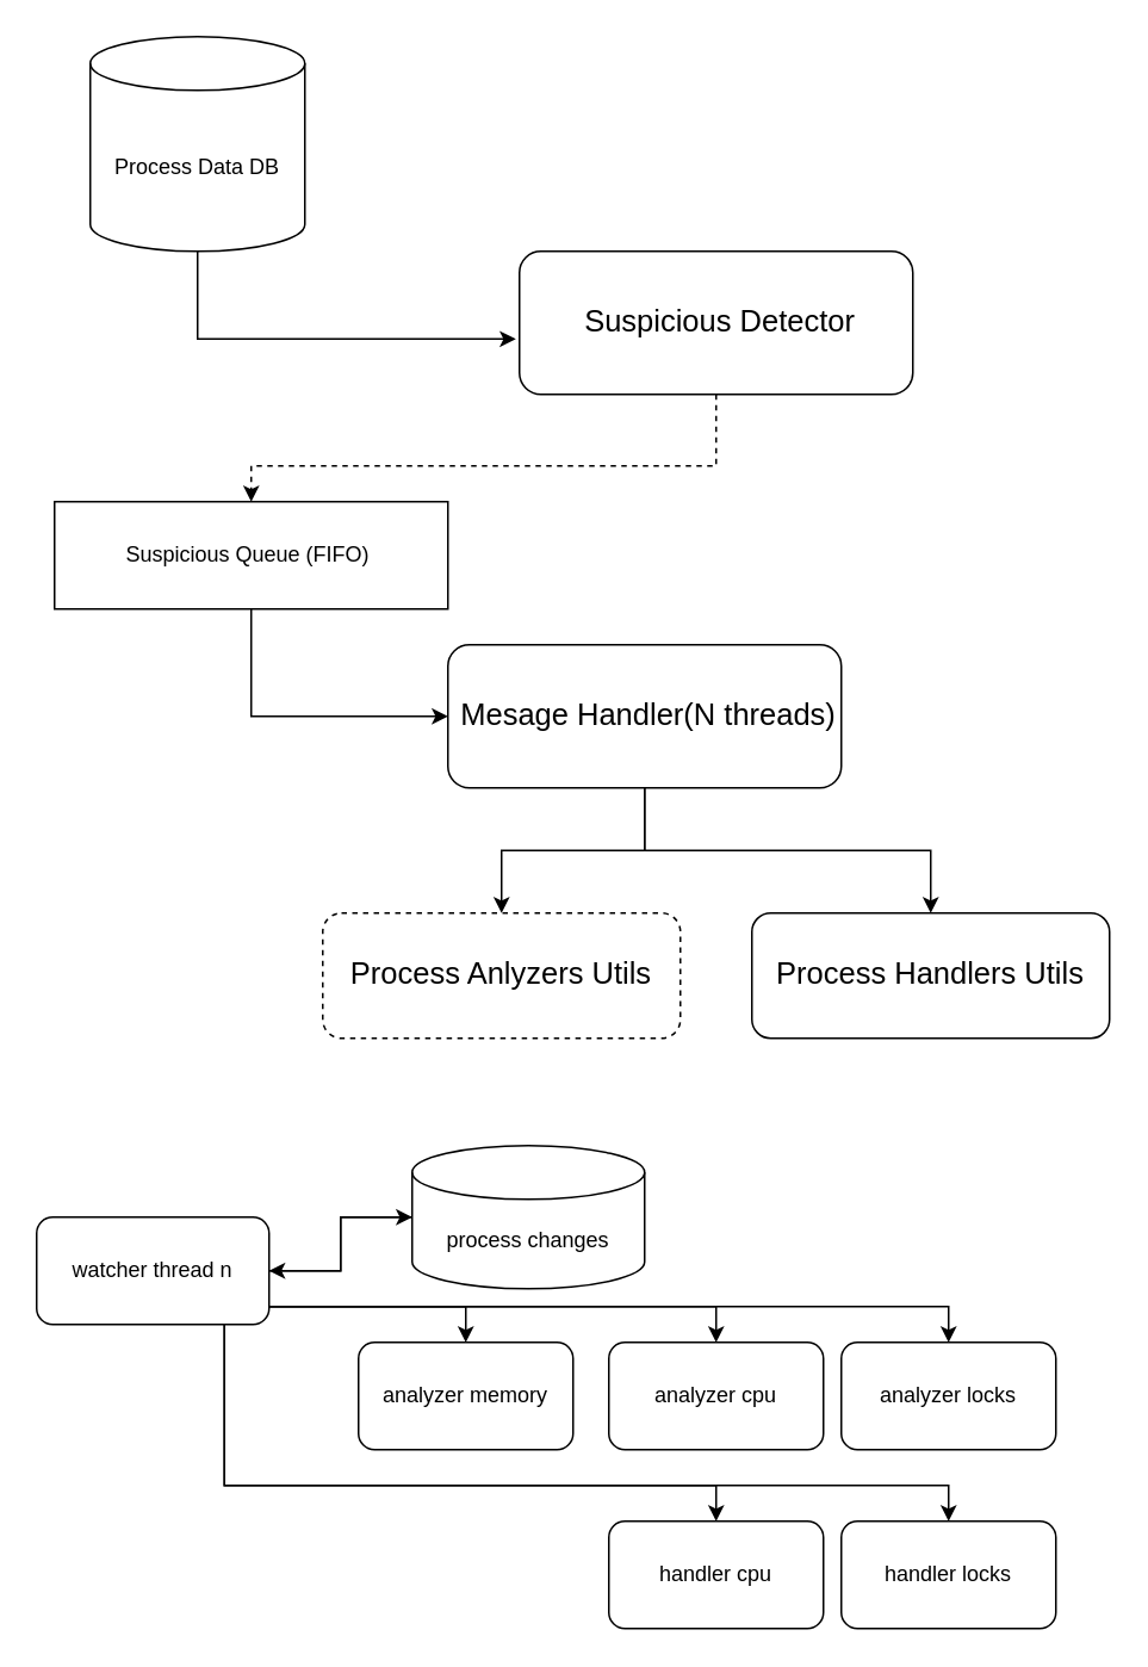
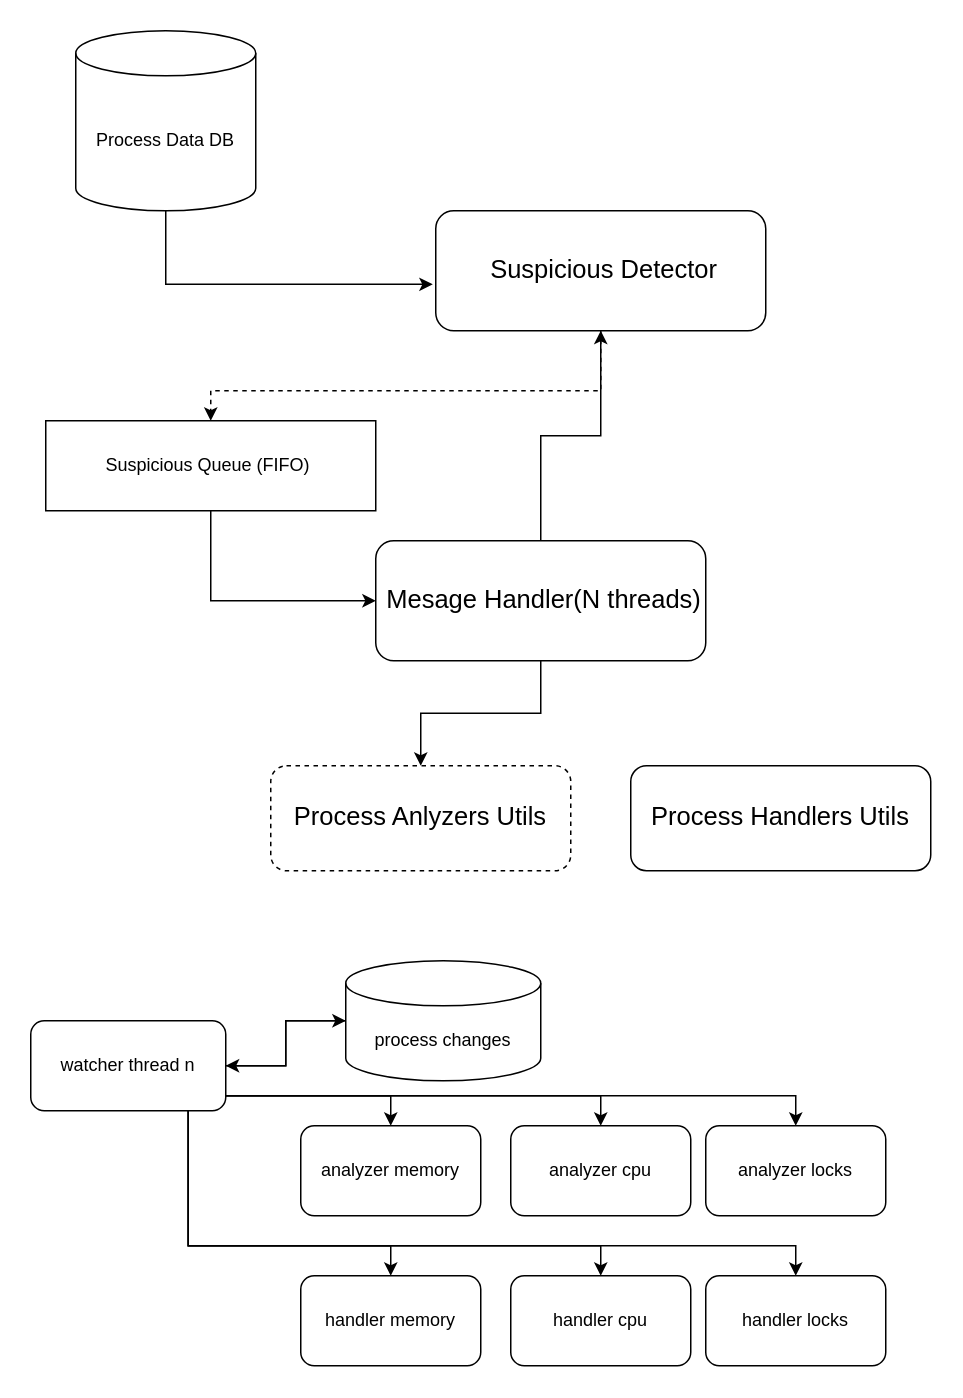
  <mxCell id="0" />
  <mxCell id="1" parent="0" />
  <mxCell id="2" style="edgeStyle=orthogonalEdgeStyle;rounded=0;orthogonalLoop=1;jettySize=auto;html=1;dashed=1;" parent="1" source="3" target="7" edge="1"><mxGeometry relative="1" as="geometry"><Array as="points"><mxPoint x="400" y="260" /><mxPoint x="140" y="260" /></Array></mxGeometry></mxCell>
  <mxCell id="3" value="&lt;font style=&quot;font-size: 17px;&quot;&gt;&amp;nbsp; Suspicious Detector&amp;nbsp;&lt;/font&gt;" style="rounded=1;whiteSpace=wrap;html=1;" parent="1" vertex="1"><mxGeometry x="290" y="140" width="220" height="80" as="geometry" /></mxCell>
  <mxCell id="4" value="Process Data DB" style="shape=cylinder3;whiteSpace=wrap;html=1;boundedLbl=1;backgroundOutline=1;size=15;" parent="1" vertex="1"><mxGeometry x="50" y="20" width="120" height="120" as="geometry" /></mxCell>
  <mxCell id="5" style="edgeStyle=orthogonalEdgeStyle;rounded=0;orthogonalLoop=1;jettySize=auto;html=1;entryX=-0.009;entryY=0.613;entryDx=0;entryDy=0;entryPerimeter=0;" parent="1" source="4" target="3" edge="1"><mxGeometry relative="1" as="geometry"><Array as="points"><mxPoint x="110" y="189" /></Array></mxGeometry></mxCell>
  <mxCell id="6" style="edgeStyle=orthogonalEdgeStyle;rounded=0;orthogonalLoop=1;jettySize=auto;html=1;entryX=0;entryY=0.5;entryDx=0;entryDy=0;" parent="1" source="7" target="10" edge="1"><mxGeometry relative="1" as="geometry"><mxPoint x="390" y="340" as="targetPoint" /><Array as="points"><mxPoint x="140" y="400" /></Array></mxGeometry></mxCell>
  <mxCell id="7" value="Suspicious Queue (FIFO)&amp;nbsp;" style="rounded=0;whiteSpace=wrap;html=1;" parent="1" vertex="1"><mxGeometry x="30" y="280" width="220" height="60" as="geometry" /></mxCell>
  <mxCell id="8" style="edgeStyle=orthogonalEdgeStyle;rounded=0;orthogonalLoop=1;jettySize=auto;html=1;" parent="1" source="10" target="11" edge="1"><mxGeometry relative="1" as="geometry" /></mxCell>
- <mxCell id="9" style="edgeStyle=orthogonalEdgeStyle;rounded=0;orthogonalLoop=1;jettySize=auto;html=1;" parent="1" source="10" target="12" edge="1"><mxGeometry relative="1" as="geometry" /></mxCell>
+ <mxCell id="9" style="edgeStyle=orthogonalEdgeStyle;rounded=0;orthogonalLoop=1;jettySize=auto;html=1;" parent="1" source="10" target="3" edge="1"><mxGeometry relative="1" as="geometry" /></mxCell>
  <mxCell id="10" value="&lt;font style=&quot;font-size: 17px;&quot;&gt;&amp;nbsp;Mesage Handler(N threads)&lt;/font&gt;" style="rounded=1;whiteSpace=wrap;html=1;" parent="1" vertex="1"><mxGeometry x="250" y="360" width="220" height="80" as="geometry" /></mxCell>
  <mxCell id="11" value="&lt;font style=&quot;font-size: 17px;&quot;&gt;Process Anlyzers Utils&lt;/font&gt;" style="rounded=1;whiteSpace=wrap;html=1;dashed=1;" parent="1" vertex="1"><mxGeometry x="180" y="510" width="200" height="70" as="geometry" /></mxCell>
  <mxCell id="12" value="&lt;font style=&quot;font-size: 17px;&quot;&gt;Process Handlers Utils&lt;/font&gt;" style="rounded=1;whiteSpace=wrap;html=1;" parent="1" vertex="1"><mxGeometry x="420" y="510" width="200" height="70" as="geometry" /></mxCell>
  <mxCell id="13" style="edgeStyle=orthogonalEdgeStyle;rounded=0;orthogonalLoop=1;jettySize=auto;html=1;" parent="1" source="20" target="22" edge="1"><mxGeometry relative="1" as="geometry" /></mxCell>
  <mxCell id="14" style="edgeStyle=orthogonalEdgeStyle;rounded=0;orthogonalLoop=1;jettySize=auto;html=1;entryX=0.5;entryY=0;entryDx=0;entryDy=0;" parent="1" source="20" target="23" edge="1"><mxGeometry relative="1" as="geometry"><Array as="points"><mxPoint x="125" y="730" /><mxPoint x="260" y="730" /></Array></mxGeometry></mxCell>
  <mxCell id="15" style="edgeStyle=orthogonalEdgeStyle;rounded=0;orthogonalLoop=1;jettySize=auto;html=1;" parent="1" source="20" target="24" edge="1"><mxGeometry relative="1" as="geometry"><Array as="points"><mxPoint x="125" y="730" /><mxPoint x="400" y="730" /></Array></mxGeometry></mxCell>
  <mxCell id="16" style="edgeStyle=orthogonalEdgeStyle;rounded=0;orthogonalLoop=1;jettySize=auto;html=1;" parent="1" source="20" target="25" edge="1"><mxGeometry relative="1" as="geometry"><Array as="points"><mxPoint x="125" y="730" /><mxPoint x="530" y="730" /></Array></mxGeometry></mxCell>
+ <mxCell id="17" style="edgeStyle=orthogonalEdgeStyle;rounded=0;orthogonalLoop=1;jettySize=auto;html=1;" parent="1" source="20" target="26" edge="1"><mxGeometry relative="1" as="geometry"><Array as="points"><mxPoint x="125" y="830" /><mxPoint x="260" y="830" /></Array></mxGeometry></mxCell>
  <mxCell id="18" style="edgeStyle=orthogonalEdgeStyle;rounded=0;orthogonalLoop=1;jettySize=auto;html=1;" parent="1" source="20" target="27" edge="1"><mxGeometry relative="1" as="geometry"><Array as="points"><mxPoint x="125" y="830" /><mxPoint x="400" y="830" /></Array></mxGeometry></mxCell>
  <mxCell id="19" style="edgeStyle=orthogonalEdgeStyle;rounded=0;orthogonalLoop=1;jettySize=auto;html=1;" parent="1" source="20" target="28" edge="1"><mxGeometry relative="1" as="geometry"><Array as="points"><mxPoint x="125" y="830" /><mxPoint x="530" y="830" /></Array></mxGeometry></mxCell>
  <mxCell id="20" value="watcher thread n" style="rounded=1;whiteSpace=wrap;html=1;" parent="1" vertex="1"><mxGeometry x="20" y="680" width="130" height="60" as="geometry" /></mxCell>
  <mxCell id="21" value="" style="edgeStyle=orthogonalEdgeStyle;rounded=0;orthogonalLoop=1;jettySize=auto;html=1;" parent="1" source="22" target="20" edge="1"><mxGeometry relative="1" as="geometry" /></mxCell>
  <mxCell id="22" value="process changes" style="shape=cylinder3;whiteSpace=wrap;html=1;boundedLbl=1;backgroundOutline=1;size=15;" parent="1" vertex="1"><mxGeometry x="230" y="640" width="130" height="80" as="geometry" /></mxCell>
  <mxCell id="23" value="analyzer memory" style="rounded=1;whiteSpace=wrap;html=1;" parent="1" vertex="1"><mxGeometry x="200" y="750" width="120" height="60" as="geometry" /></mxCell>
  <mxCell id="24" value="analyzer cpu" style="rounded=1;whiteSpace=wrap;html=1;" parent="1" vertex="1"><mxGeometry x="340" y="750" width="120" height="60" as="geometry" /></mxCell>
  <mxCell id="25" value="analyzer locks" style="rounded=1;whiteSpace=wrap;html=1;" parent="1" vertex="1"><mxGeometry x="470" y="750" width="120" height="60" as="geometry" /></mxCell>
+ <mxCell id="26" value="handler memory" style="rounded=1;whiteSpace=wrap;html=1;" parent="1" vertex="1"><mxGeometry x="200" y="850" width="120" height="60" as="geometry" /></mxCell>
  <mxCell id="27" value="handler&amp;nbsp;cpu" style="rounded=1;whiteSpace=wrap;html=1;" parent="1" vertex="1"><mxGeometry x="340" y="850" width="120" height="60" as="geometry" /></mxCell>
  <mxCell id="28" value="handler locks" style="rounded=1;whiteSpace=wrap;html=1;" parent="1" vertex="1"><mxGeometry x="470" y="850" width="120" height="60" as="geometry" /></mxCell>
